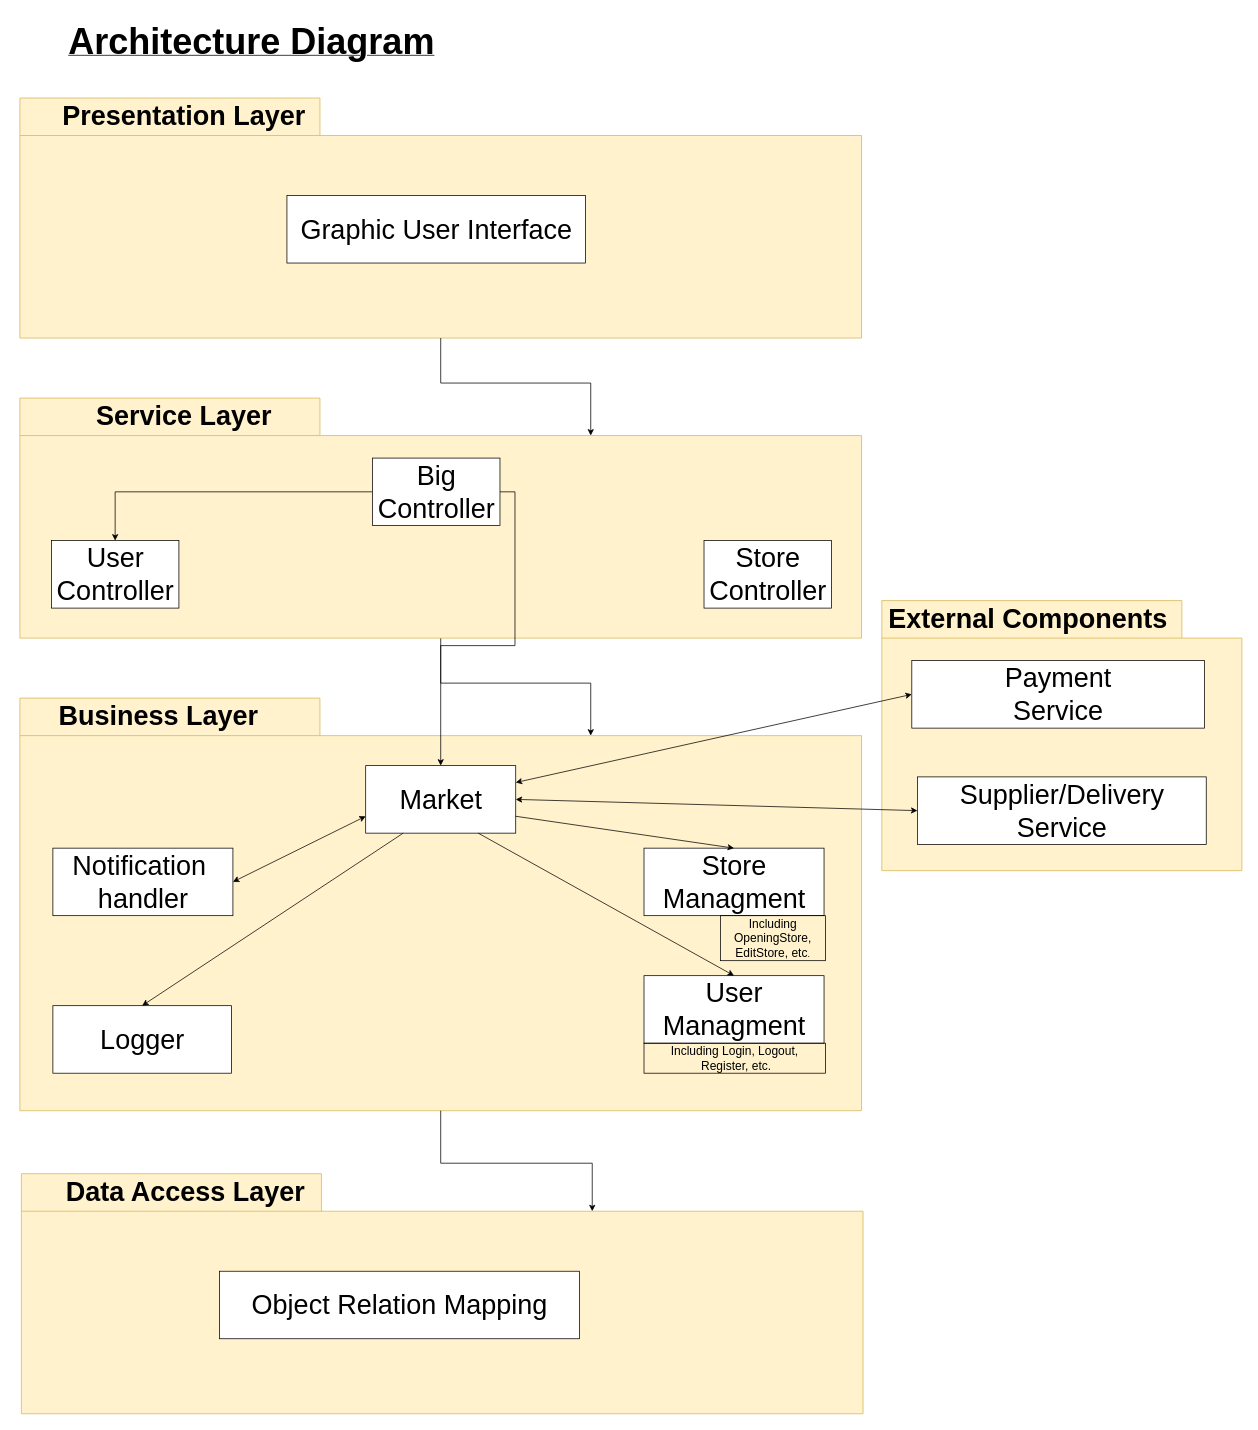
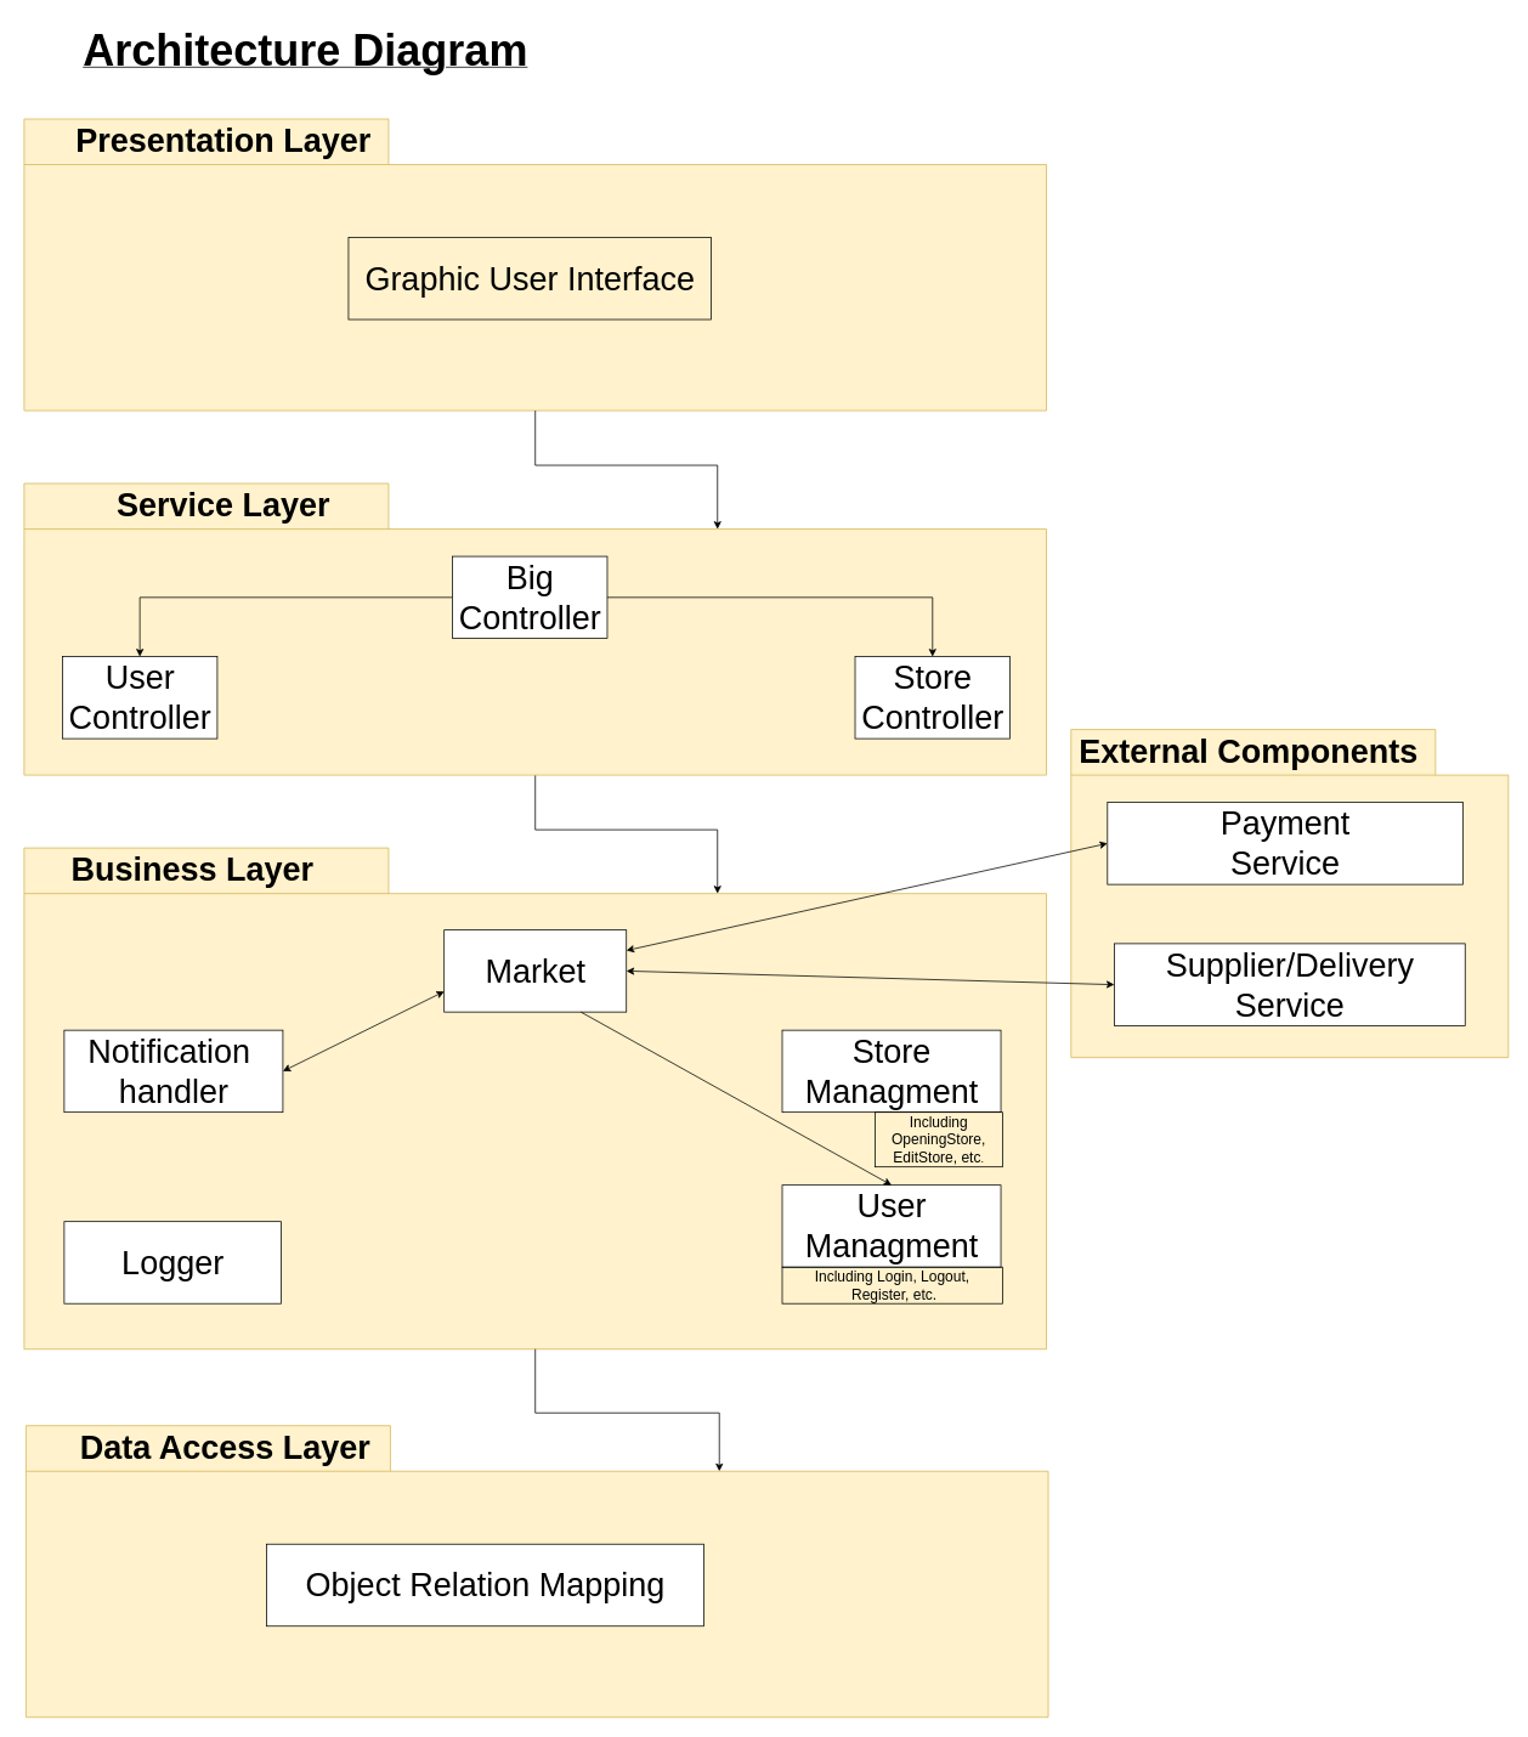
  <mxCell id="0" />
  <mxCell id="1" parent="0" />
  <mxCell id="2" value="&lt;b&gt;&lt;u&gt;&lt;font style=&quot;font-size: 48px;&quot;&gt;Architecture Diagram&lt;/font&gt;&lt;/u&gt;&lt;/b&gt;" style="text;html=1;strokeColor=none;fillColor=none;align=center;verticalAlign=middle;whiteSpace=wrap;rounded=0;" parent="1" vertex="1"><mxGeometry x="20" y="20" width="630" height="70" as="geometry" /></mxCell>
  <mxCell id="3" style="edgeStyle=none;rounded=0;orthogonalLoop=1;jettySize=auto;html=1;exitX=0.5;exitY=1;exitDx=0;exitDy=0;exitPerimeter=0;fontSize=36;entryX=0;entryY=0;entryDx=761;entryDy=50;entryPerimeter=0;" parent="1" source="4" target="6" edge="1"><mxGeometry relative="1" as="geometry"><Array as="points"><mxPoint x="587" y="910" /><mxPoint x="787" y="910" /></Array><mxPoint x="1048" y="1490" as="targetPoint" /></mxGeometry></mxCell>
  <mxCell id="4" value="" style="shape=folder;fontStyle=1;spacingTop=10;tabWidth=400;tabHeight=50;tabPosition=left;html=1;fontSize=36;fillColor=#fff2cc;strokeColor=#d6b656;" parent="1" vertex="1"><mxGeometry x="26" y="530" width="1122" height="320" as="geometry" /></mxCell>
  <mxCell id="5" value="Service Layer" style="text;align=center;fontStyle=1;verticalAlign=middle;spacingLeft=3;spacingRight=3;strokeColor=none;rotatable=0;points=[[0,0.5],[1,0.5]];portConstraint=eastwest;fontSize=36;" parent="1" vertex="1"><mxGeometry x="70" y="530" width="350" height="40" as="geometry" /></mxCell>
  <mxCell id="6" value="" style="shape=folder;fontStyle=1;spacingTop=10;tabWidth=400;tabHeight=50;tabPosition=left;html=1;fontSize=36;fillColor=#fff2cc;strokeColor=#d6b656;" parent="1" vertex="1"><mxGeometry x="26" y="930" width="1122" height="550" as="geometry" /></mxCell>
  <mxCell id="7" value="Business Layer" style="text;align=center;fontStyle=1;verticalAlign=middle;spacingLeft=3;spacingRight=3;strokeColor=none;rotatable=0;points=[[0,0.5],[1,0.5]];portConstraint=eastwest;fontSize=36;" parent="1" vertex="1"><mxGeometry x="36" y="930" width="350" height="40" as="geometry" /></mxCell>
  <mxCell id="8" value="" style="shape=folder;fontStyle=1;spacingTop=10;tabWidth=400;tabHeight=50;tabPosition=left;html=1;fontSize=36;fillColor=#fff2cc;strokeColor=#d6b656;" parent="1" vertex="1"><mxGeometry x="1175" y="800" width="480" height="360" as="geometry" /></mxCell>
  <mxCell id="9" value="External Components" style="text;align=center;fontStyle=1;verticalAlign=middle;spacingLeft=3;spacingRight=3;strokeColor=none;rotatable=0;points=[[0,0.5],[1,0.5]];portConstraint=eastwest;fontSize=36;" parent="1" vertex="1"><mxGeometry x="1195" y="800" width="350" height="40" as="geometry" /></mxCell>
  <mxCell id="10" value="Store&lt;br&gt;Managment" style="html=1;fontSize=36;" parent="1" vertex="1"><mxGeometry x="858" y="1130" width="240" height="90" as="geometry" /></mxCell>
  <mxCell id="11" value="User&lt;br&gt;Managment" style="html=1;fontSize=36;" parent="1" vertex="1"><mxGeometry x="858" y="1300" width="240" height="90" as="geometry" /></mxCell>
  <mxCell id="12" value="Payment&lt;br&gt;Service" style="html=1;fontSize=36;" parent="1" vertex="1"><mxGeometry x="1215" y="880" width="390" height="90" as="geometry" /></mxCell>
  <mxCell id="13" value="User&lt;br&gt;Controller" style="html=1;fontSize=36;" parent="1" vertex="1"><mxGeometry x="68" y="720" width="170" height="90" as="geometry" /></mxCell>
  <mxCell id="14" style="edgeStyle=none;rounded=0;orthogonalLoop=1;jettySize=auto;html=1;exitX=1;exitY=0.5;exitDx=0;exitDy=0;entryX=0;entryY=0.5;entryDx=0;entryDy=0;fontSize=36;startArrow=classic;startFill=1;" parent="1" source="17" target="18" edge="1"><mxGeometry relative="1" as="geometry"><mxPoint x="1798" y="1560" as="targetPoint" /></mxGeometry></mxCell>
  <mxCell id="15" style="edgeStyle=none;rounded=0;orthogonalLoop=1;jettySize=auto;html=1;exitX=1;exitY=0.25;exitDx=0;exitDy=0;entryX=0;entryY=0.5;entryDx=0;entryDy=0;fontSize=36;startArrow=classic;startFill=1;" parent="1" source="17" target="12" edge="1"><mxGeometry relative="1" as="geometry" /></mxCell>
  <mxCell id="16" style="edgeStyle=orthogonalEdgeStyle;rounded=0;orthogonalLoop=1;jettySize=auto;html=1;exitX=0.5;exitY=1;exitDx=0;exitDy=0;entryX=0;entryY=0;entryDx=761;entryDy=50;entryPerimeter=0;startArrow=none;startFill=0;exitPerimeter=0;" edge="1" parent="1" source="6" target="33"><mxGeometry relative="1" as="geometry"><Array as="points"><mxPoint x="587" y="1550" /><mxPoint x="789" y="1550" /></Array></mxGeometry></mxCell>
  <mxCell id="17" value="Market" style="html=1;fontSize=36;" parent="1" vertex="1"><mxGeometry x="487" y="1020" width="200" height="90" as="geometry" /></mxCell>
  <mxCell id="18" value="Supplier/Delivery&lt;br&gt;Service" style="html=1;fontSize=36;" parent="1" vertex="1"><mxGeometry x="1222.5" y="1035" width="385" height="90" as="geometry" /></mxCell>
- <mxCell id="19" value="" style="endArrow=classic;html=1;rounded=0;entryX=0.5;entryY=0;entryDx=0;entryDy=0;exitX=1;exitY=0.75;exitDx=0;exitDy=0;" parent="1" target="10" edge="1" source="17"><mxGeometry width="50" height="50" relative="1" as="geometry"><mxPoint x="696" y="1090" as="sourcePoint" /><mxPoint x="654" y="1230" as="targetPoint" /></mxGeometry></mxCell>
  <mxCell id="20" value="" style="endArrow=classic;html=1;rounded=0;exitX=0.75;exitY=1;exitDx=0;exitDy=0;entryX=0.5;entryY=0;entryDx=0;entryDy=0;" parent="1" source="17" target="11" edge="1"><mxGeometry width="50" height="50" relative="1" as="geometry"><mxPoint x="559" y="1085" as="sourcePoint" /><mxPoint x="412.906" y="1360" as="targetPoint" /></mxGeometry></mxCell>
  <mxCell id="21" value="Logger" style="html=1;fontSize=36;" parent="1" vertex="1"><mxGeometry x="70" y="1340" width="238" height="90" as="geometry" /></mxCell>
- <mxCell id="22" style="edgeStyle=none;rounded=0;orthogonalLoop=1;jettySize=auto;html=1;exitX=0.25;exitY=1;exitDx=0;exitDy=0;fontSize=36;entryX=0.5;entryY=0;entryDx=0;entryDy=0;" parent="1" target="21" edge="1" source="17"><mxGeometry relative="1" as="geometry"><mxPoint x="1541" y="1115" as="targetPoint" /><mxPoint x="739" y="1087.5" as="sourcePoint" /></mxGeometry></mxCell>
  <mxCell id="23" value="Notification&amp;nbsp;&lt;br&gt;handler" style="html=1;fontSize=36;" parent="1" vertex="1"><mxGeometry x="70" y="1130" width="240" height="90" as="geometry" /></mxCell>
  <mxCell id="24" value="" style="endArrow=classic;html=1;rounded=0;entryX=1;entryY=0.5;entryDx=0;entryDy=0;exitX=0;exitY=0.75;exitDx=0;exitDy=0;startArrow=classic;startFill=1;" parent="1" source="17" target="23" edge="1"><mxGeometry width="50" height="50" relative="1" as="geometry"><mxPoint x="539" y="1042.5" as="sourcePoint" /><mxPoint x="372" y="1095" as="targetPoint" /></mxGeometry></mxCell>
  <mxCell id="25" value="Store&lt;br&gt;Controller" style="html=1;fontSize=36;" parent="1" vertex="1"><mxGeometry x="938" y="720" width="170" height="90" as="geometry" /></mxCell>
- <mxCell id="26" style="edgeStyle=orthogonalEdgeStyle;rounded=0;orthogonalLoop=1;jettySize=auto;html=1;exitX=1;exitY=0.5;exitDx=0;exitDy=0;" edge="1" parent="1" source="28" target="17"><mxGeometry relative="1" as="geometry" /></mxCell>
+ <mxCell id="26" style="edgeStyle=orthogonalEdgeStyle;rounded=0;orthogonalLoop=1;jettySize=auto;html=1;exitX=1;exitY=0.5;exitDx=0;exitDy=0;entryX=0.5;entryY=0;entryDx=0;entryDy=0;" edge="1" parent="1" source="28" target="25"><mxGeometry relative="1" as="geometry" /></mxCell>
  <mxCell id="27" style="edgeStyle=orthogonalEdgeStyle;rounded=0;orthogonalLoop=1;jettySize=auto;html=1;exitX=0;exitY=0.5;exitDx=0;exitDy=0;entryX=0.5;entryY=0;entryDx=0;entryDy=0;" edge="1" parent="1" source="28" target="13"><mxGeometry relative="1" as="geometry" /></mxCell>
  <mxCell id="28" value="Big&lt;br&gt;Controller" style="html=1;fontSize=36;" parent="1" vertex="1"><mxGeometry x="496" y="610" width="170" height="90" as="geometry" /></mxCell>
  <mxCell id="29" value="" style="shape=folder;fontStyle=1;spacingTop=10;tabWidth=400;tabHeight=50;tabPosition=left;html=1;fontSize=36;fillColor=#fff2cc;strokeColor=#d6b656;" parent="1" vertex="1"><mxGeometry x="26" y="130" width="1122" height="320" as="geometry" /></mxCell>
  <mxCell id="30" value="Presentation Layer" style="text;align=center;fontStyle=1;verticalAlign=middle;spacingLeft=3;spacingRight=3;strokeColor=none;rotatable=0;points=[[0,0.5],[1,0.5]];portConstraint=eastwest;fontSize=36;" parent="1" vertex="1"><mxGeometry x="70" y="130" width="350" height="40" as="geometry" /></mxCell>
  <mxCell id="31" style="edgeStyle=orthogonalEdgeStyle;rounded=0;orthogonalLoop=1;jettySize=auto;html=1;exitX=0.5;exitY=1;exitDx=0;exitDy=0;entryX=0;entryY=0;entryDx=761;entryDy=50;entryPerimeter=0;exitPerimeter=0;" edge="1" parent="1" source="29" target="4"><mxGeometry relative="1" as="geometry"><Array as="points"><mxPoint x="587" y="510" /><mxPoint x="787" y="510" /></Array></mxGeometry></mxCell>
- <mxCell id="32" value="Graphic User Interface" style="html=1;fontSize=36;" parent="1" vertex="1"><mxGeometry x="382" y="260" width="398" height="90" as="geometry" /></mxCell>
+ <mxCell id="32" value="Graphic User Interface" style="html=1;fontSize=36;fillColor=#fff2cc;" parent="1" vertex="1"><mxGeometry x="382" y="260" width="398" height="90" as="geometry" /></mxCell>
  <mxCell id="33" value="" style="shape=folder;fontStyle=1;spacingTop=10;tabWidth=400;tabHeight=50;tabPosition=left;html=1;fontSize=36;fillColor=#fff2cc;strokeColor=#d6b656;" vertex="1" parent="1"><mxGeometry x="28" y="1564" width="1122" height="320" as="geometry" /></mxCell>
  <mxCell id="34" value="Data Access Layer" style="text;align=center;fontStyle=1;verticalAlign=middle;spacingLeft=3;spacingRight=3;strokeColor=none;rotatable=0;points=[[0,0.5],[1,0.5]];portConstraint=eastwest;fontSize=36;" vertex="1" parent="1"><mxGeometry x="72" y="1564" width="350" height="40" as="geometry" /></mxCell>
  <mxCell id="35" value="Object Relation Mapping" style="html=1;fontSize=36;" vertex="1" parent="1"><mxGeometry x="292" y="1694" width="480" height="90" as="geometry" /></mxCell>
  <mxCell id="36" value="&lt;font style=&quot;font-size: 16px;&quot;&gt;Including Login, Logout,&lt;br&gt;&amp;nbsp;Register, etc.&lt;/font&gt;" style="text;html=1;strokeColor=default;fillColor=none;align=center;verticalAlign=middle;whiteSpace=wrap;rounded=0;" vertex="1" parent="1"><mxGeometry x="858" y="1390" width="242" height="40" as="geometry" /></mxCell>
  <mxCell id="37" value="&lt;font style=&quot;font-size: 16px;&quot;&gt;Including OpeningStore, EditStore, etc&lt;/font&gt;." style="text;html=1;strokeColor=default;fillColor=none;align=center;verticalAlign=middle;whiteSpace=wrap;rounded=0;" vertex="1" parent="1"><mxGeometry x="960" y="1220" width="140" height="60" as="geometry" /></mxCell>
